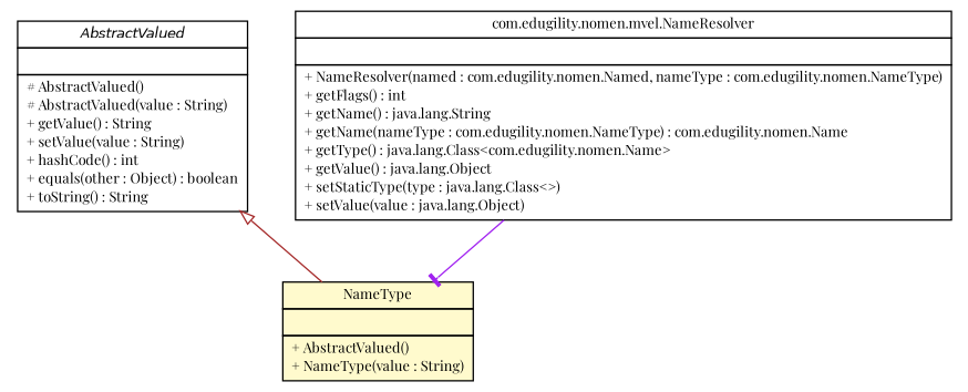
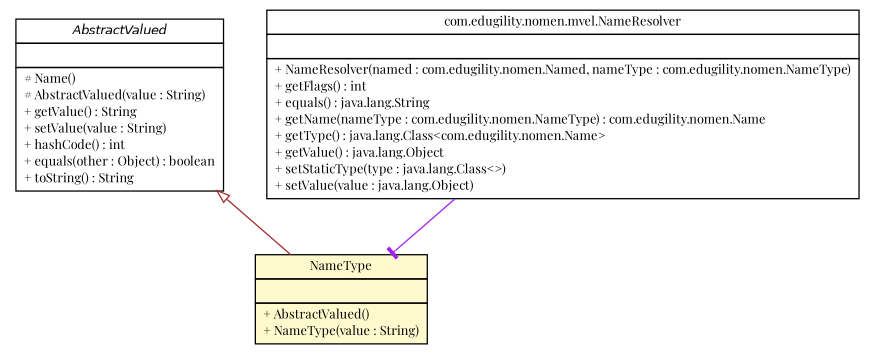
  digraph {
    fontname="Playfair Display"
    nodesep=0.25
    ranksep=0.5
    node [fontcolor=black fontname="Playfair Display" fontsize=10.0 shape=plaintext]
    edge [fontname="Playfair Display" headport=p labelfontname=Helvetica labelfontsize=10 style=solid tailport=p]
    n1 [label=<<table title="com.edugility.nomen.NameType" border="0" cellborder="1" cellspacing="0" cellpadding="2" port="p" bgcolor="lemonChiffon" href="./NameType.html"> 		<tr><td><table border="0" cellspacing="0" cellpadding="1"> <tr><td align="center" balign="center"> NameType </td></tr> 		</table></td></tr> 		<tr><td><table border="0" cellspacing="0" cellpadding="1"> <tr><td align="left" balign="left">  </td></tr> 		</table></td></tr> 		<tr><td><table border="0" cellspacing="0" cellpadding="1"> <tr><td align="left" balign="left"> + AbstractValued() </td></tr> <tr><td align="left" balign="left"> + NameType(value : String) </td></tr> 		</table></td></tr> 		</table>>]
-   n2 [label=<<table title="com.edugility.nomen.AbstractValued" border="0" cellborder="1" cellspacing="0" cellpadding="2" port="p" href="./AbstractValued.html"> 		<tr><td><table border="0" cellspacing="0" cellpadding="1"> <tr><td align="center" balign="center"><font face="Helvetica-Oblique"> AbstractValued </font></td></tr> 		</table></td></tr> 		<tr><td><table border="0" cellspacing="0" cellpadding="1"> <tr><td align="left" balign="left">  </td></tr> 		</table></td></tr> 		<tr><td><table border="0" cellspacing="0" cellpadding="1"> <tr><td align="left" balign="left"> # AbstractValued() </td></tr> <tr><td align="left" balign="left"> # AbstractValued(value : String) </td></tr> <tr><td align="left" balign="left"> + getValue() : String </td></tr> <tr><td align="left" balign="left"> + setValue(value : String) </td></tr> <tr><td align="left" balign="left"> + hashCode() : int </td></tr> <tr><td align="left" balign="left"> + equals(other : Object) : boolean </td></tr> <tr><td align="left" balign="left"> + toString() : String </td></tr> 		</table></td></tr> 		</table>>]
-   n3 [label=<<table title="com.edugility.nomen.mvel.NameResolver" border="0" cellborder="1" cellspacing="0" cellpadding="2" port="p" href="./mvel/NameResolver.html"> 		<tr><td><table border="0" cellspacing="0" cellpadding="1"> <tr><td align="center" balign="center"> com.edugility.nomen.mvel.NameResolver </td></tr> 		</table></td></tr> 		<tr><td><table border="0" cellspacing="0" cellpadding="1"> <tr><td align="left" balign="left">  </td></tr> 		</table></td></tr> 		<tr><td><table border="0" cellspacing="0" cellpadding="1"> <tr><td align="left" balign="left"> + NameResolver(named : com.edugility.nomen.Named, nameType : com.edugility.nomen.NameType) </td></tr> <tr><td align="left" balign="left"> + getFlags() : int </td></tr> <tr><td align="left" balign="left"> + getName() : java.lang.String </td></tr> <tr><td align="left" balign="left"> + getName(nameType : com.edugility.nomen.NameType) : com.edugility.nomen.Name </td></tr> <tr><td align="left" balign="left"> + getType() : java.lang.Class&lt;com.edugility.nomen.Name&gt; </td></tr> <tr><td align="left" balign="left"> + getValue() : java.lang.Object </td></tr> <tr><td align="left" balign="left"> + setStaticType(type : java.lang.Class&lt;&gt;) </td></tr> <tr><td align="left" balign="left"> + setValue(value : java.lang.Object) </td></tr> 		</table></td></tr> 		</table>>]
+   n2 [label=<<table title="com.edugility.nomen.AbstractValued" border="0" cellborder="1" cellspacing="0" cellpadding="2" port="p" href="./AbstractValued.html"> 		<tr><td><table border="0" cellspacing="0" cellpadding="1"> <tr><td align="center" balign="center"><font face="Helvetica-Oblique"> AbstractValued </font></td></tr> 		</table></td></tr> 		<tr><td><table border="0" cellspacing="0" cellpadding="1"> <tr><td align="left" balign="left">  </td></tr> 		</table></td></tr> 		<tr><td><table border="0" cellspacing="0" cellpadding="1"> <tr><td align="left" balign="left"> # Name() </td></tr> <tr><td align="left" balign="left"> # AbstractValued(value : String) </td></tr> <tr><td align="left" balign="left"> + getValue() : String </td></tr> <tr><td align="left" balign="left"> + setValue(value : String) </td></tr> <tr><td align="left" balign="left"> + hashCode() : int </td></tr> <tr><td align="left" balign="left"> + equals(other : Object) : boolean </td></tr> <tr><td align="left" balign="left"> + toString() : String </td></tr> 		</table></td></tr> 		</table>>]
+   n3 [label=<<table title="com.edugility.nomen.mvel.NameResolver" border="0" cellborder="1" cellspacing="0" cellpadding="2" port="p" href="./mvel/NameResolver.html"> 		<tr><td><table border="0" cellspacing="0" cellpadding="1"> <tr><td align="center" balign="center"> com.edugility.nomen.mvel.NameResolver </td></tr> 		</table></td></tr> 		<tr><td><table border="0" cellspacing="0" cellpadding="1"> <tr><td align="left" balign="left">  </td></tr> 		</table></td></tr> 		<tr><td><table border="0" cellspacing="0" cellpadding="1"> <tr><td align="left" balign="left"> + NameResolver(named : com.edugility.nomen.Named, nameType : com.edugility.nomen.NameType) </td></tr> <tr><td align="left" balign="left"> + getFlags() : int </td></tr> <tr><td align="left" balign="left"> + equals() : java.lang.String </td></tr> <tr><td align="left" balign="left"> + getName(nameType : com.edugility.nomen.NameType) : com.edugility.nomen.Name </td></tr> <tr><td align="left" balign="left"> + getType() : java.lang.Class&lt;com.edugility.nomen.Name&gt; </td></tr> <tr><td align="left" balign="left"> + getValue() : java.lang.Object </td></tr> <tr><td align="left" balign="left"> + setStaticType(type : java.lang.Class&lt;&gt;) </td></tr> <tr><td align="left" balign="left"> + setValue(value : java.lang.Object) </td></tr> 		</table></td></tr> 		</table>>]
    n2 -> n1 [arrowtail=empty color=brown dir=back fontsize=10]
    n3 -> n1 [arrowhead=tee color=purple fontcolor=black fontsize=10.0]
  }
